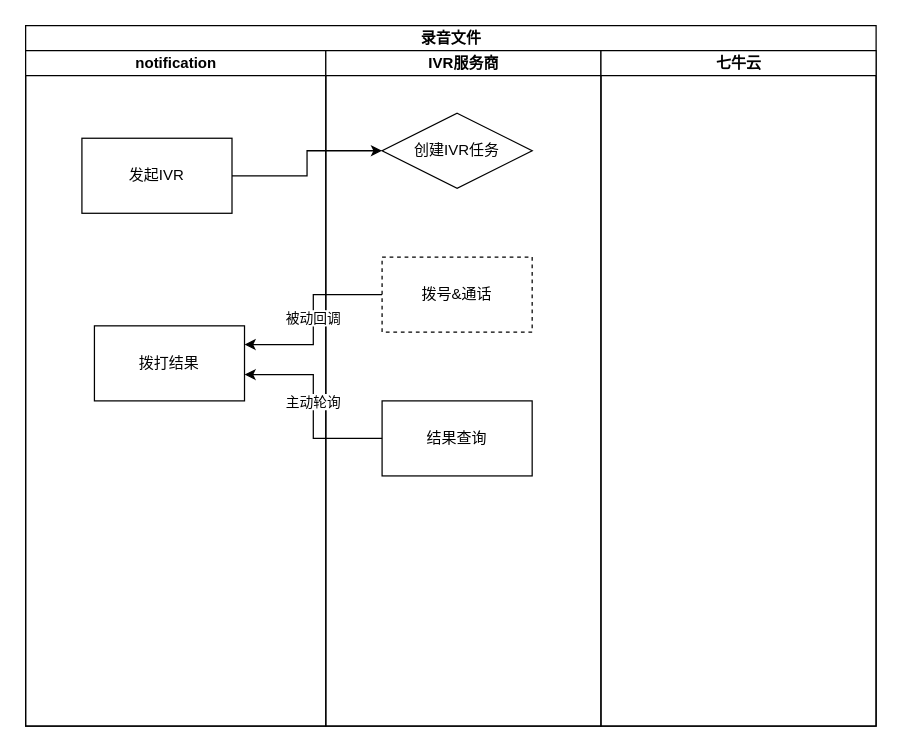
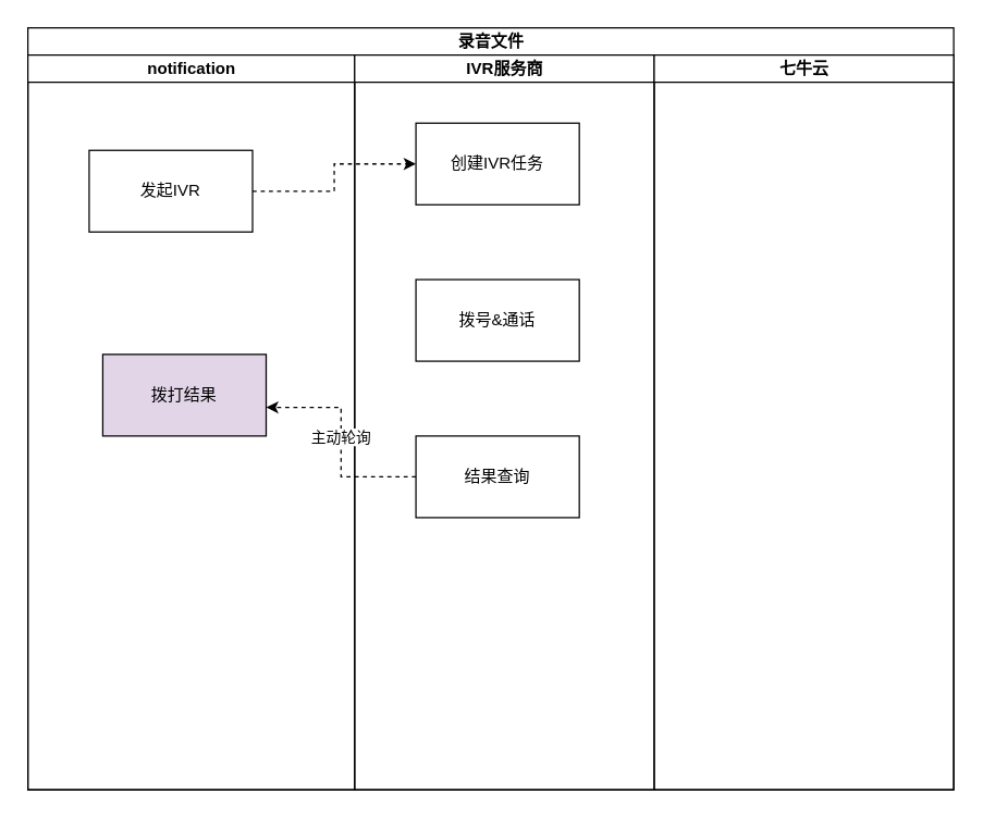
  <mxCell id="0" />
  <mxCell id="1" parent="0" />
  <mxCell id="2" value="录音文件" style="swimlane;childLayout=stackLayout;resizeParent=1;resizeParentMax=0;startSize=20;html=1;" vertex="1" parent="1"><mxGeometry x="20" y="20" width="680" height="560" as="geometry" /></mxCell>
  <mxCell id="3" value="notification" style="swimlane;startSize=20;html=1;" vertex="1" parent="2"><mxGeometry y="20" width="240" height="540" as="geometry" /></mxCell>
  <mxCell id="4" value="发起IVR" style="rounded=0;whiteSpace=wrap;html=1;" vertex="1" parent="3"><mxGeometry x="45" y="70" width="120" height="60" as="geometry" /></mxCell>
- <mxCell id="5" value="拨打结果" style="rounded=0;whiteSpace=wrap;html=1;" vertex="1" parent="3"><mxGeometry x="55" y="220" width="120" height="60" as="geometry" /></mxCell>
+ <mxCell id="5" value="拨打结果" style="rounded=0;whiteSpace=wrap;html=1;fillColor=#e1d5e7;" vertex="1" parent="3"><mxGeometry x="55" y="220" width="120" height="60" as="geometry" /></mxCell>
  <mxCell id="6" value="IVR服务商" style="swimlane;startSize=20;html=1;" vertex="1" parent="2"><mxGeometry x="240" y="20" width="220" height="540" as="geometry" /></mxCell>
- <mxCell id="7" value="创建IVR任务" style="rhombus;whiteSpace=wrap;html=1;" vertex="1" parent="6"><mxGeometry x="45" y="50" width="120" height="60" as="geometry" /></mxCell>
- <mxCell id="8" value="拨号&amp;amp;通话" style="rounded=0;whiteSpace=wrap;html=1;dashed=1;" vertex="1" parent="6"><mxGeometry x="45" y="165" width="120" height="60" as="geometry" /></mxCell>
+ <mxCell id="7" value="创建IVR任务" style="rounded=0;whiteSpace=wrap;html=1;" vertex="1" parent="6"><mxGeometry x="45" y="50" width="120" height="60" as="geometry" /></mxCell>
+ <mxCell id="8" value="拨号&amp;amp;通话" style="rounded=0;whiteSpace=wrap;html=1;" vertex="1" parent="6"><mxGeometry x="45" y="165" width="120" height="60" as="geometry" /></mxCell>
  <mxCell id="9" value="结果查询" style="rounded=0;whiteSpace=wrap;html=1;" vertex="1" parent="6"><mxGeometry x="45" y="280" width="120" height="60" as="geometry" /></mxCell>
  <mxCell id="10" value="七牛云" style="swimlane;startSize=20;html=1;" vertex="1" parent="2"><mxGeometry x="460" y="20" width="220" height="540" as="geometry" /></mxCell>
- <mxCell id="11" value="" style="edgeStyle=orthogonalEdgeStyle;rounded=0;orthogonalLoop=1;jettySize=auto;html=1;" edge="1" parent="2" source="4" target="7"><mxGeometry relative="1" as="geometry" /></mxCell>
- <mxCell id="12" value="" style="edgeStyle=orthogonalEdgeStyle;rounded=0;orthogonalLoop=1;jettySize=auto;html=1;entryX=1;entryY=0.25;entryDx=0;entryDy=0;" edge="1" parent="2" source="8" target="5"><mxGeometry relative="1" as="geometry" /></mxCell>
- <mxCell id="13" value="被动回调" style="edgeLabel;html=1;align=center;verticalAlign=middle;resizable=0;points=[];" vertex="1" connectable="0" parent="12"><mxGeometry x="-0.027" y="-1" relative="1" as="geometry"><mxPoint as="offset" /></mxGeometry></mxCell>
- <mxCell id="14" style="edgeStyle=orthogonalEdgeStyle;rounded=0;orthogonalLoop=1;jettySize=auto;html=1;entryX=1;entryY=0.65;entryDx=0;entryDy=0;entryPerimeter=0;" edge="1" parent="2" source="9" target="5"><mxGeometry relative="1" as="geometry" /></mxCell>
+ <mxCell id="11" value="" style="edgeStyle=orthogonalEdgeStyle;rounded=0;orthogonalLoop=1;jettySize=auto;html=1;dashed=1;" edge="1" parent="2" source="4" target="7"><mxGeometry relative="1" as="geometry" /></mxCell>
+ <mxCell id="14" style="edgeStyle=orthogonalEdgeStyle;rounded=0;orthogonalLoop=1;jettySize=auto;html=1;entryX=1;entryY=0.65;entryDx=0;entryDy=0;entryPerimeter=0;dashed=1;" edge="1" parent="2" source="9" target="5"><mxGeometry relative="1" as="geometry" /></mxCell>
  <mxCell id="15" value="主动轮询" style="edgeLabel;html=1;align=center;verticalAlign=middle;resizable=0;points=[];" vertex="1" connectable="0" parent="14"><mxGeometry x="0.056" y="1" relative="1" as="geometry"><mxPoint as="offset" /></mxGeometry></mxCell>
